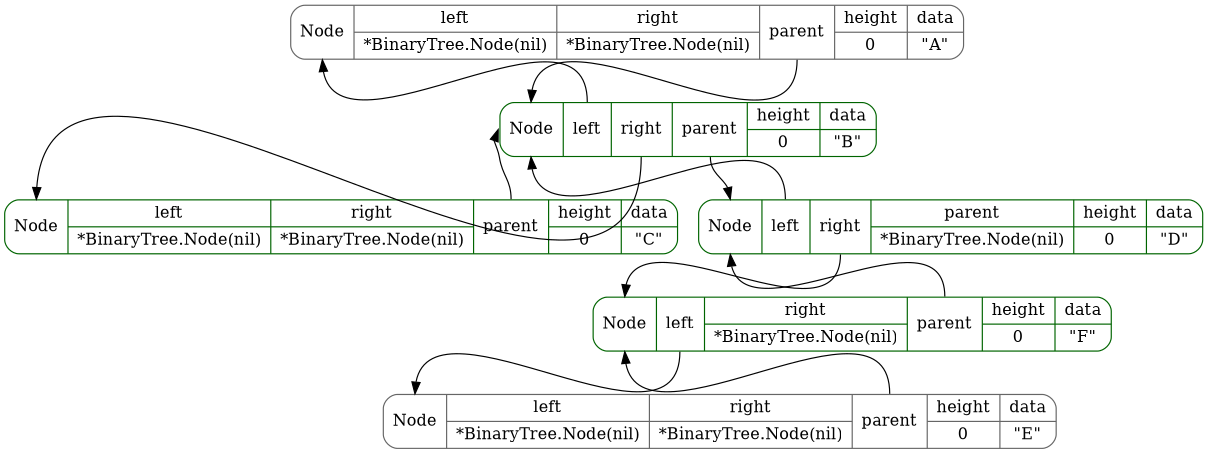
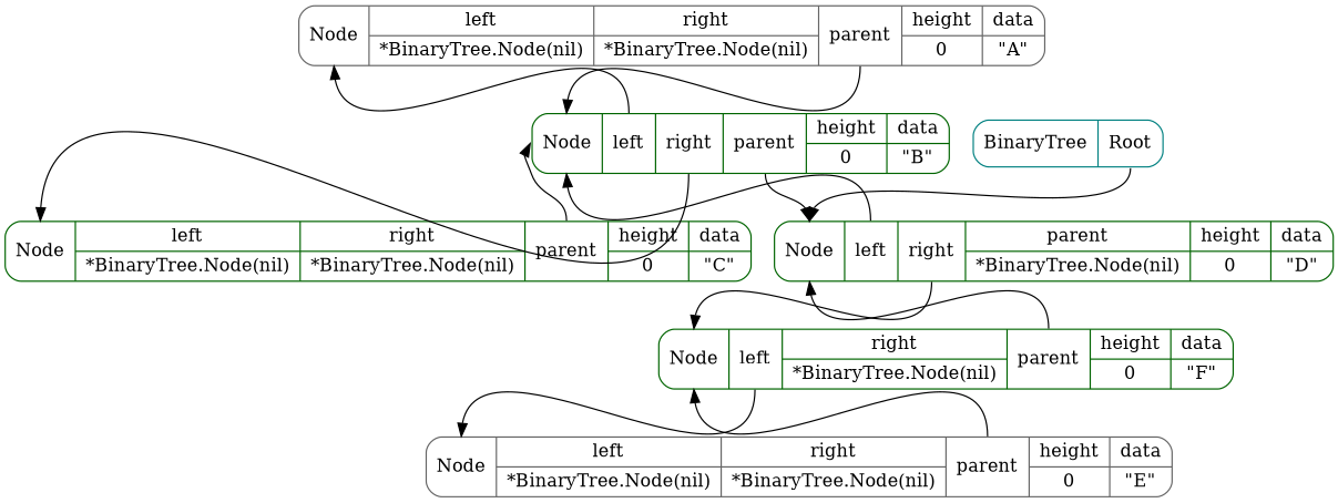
  digraph {
    node [shape=Mrecord color=darkgreen]
    edge [headport=name tailport=f2]
    n1 [label="<name> Node |{<f0> left | *BinaryTree.Node(nil)} |{<f1> right | *BinaryTree.Node(nil)} |<f2> parent|{<f3> height | 0} |{<f4> data | \"A\"}  " color=gray40]
    n2 [label="<name> Node |<f0> left|<f1> right|<f2> parent|{<f3> height | 0} |{<f4> data | \"B\"}  "]
    n3 [label="<name> Node |{<f0> left | *BinaryTree.Node(nil)} |{<f1> right | *BinaryTree.Node(nil)} |<f2> parent|{<f3> height | 0} |{<f4> data | \"C\"}  "]
    n4 [label="<name> Node |<f0> left|<f1> right|{<f2> parent | *BinaryTree.Node(nil)} |{<f3> height | 0} |{<f4> data | \"D\"}  "]
    n5 [label="<name> Node |<f0> left|{<f1> right | *BinaryTree.Node(nil)} |<f2> parent|{<f3> height | 0} |{<f4> data | \"F\"}  "]
    n6 [label="<name> Node |{<f0> left | *BinaryTree.Node(nil)} |{<f1> right | *BinaryTree.Node(nil)} |<f2> parent|{<f3> height | 0} |{<f4> data | \"E\"}  " color=gray40]
+   n7 [label="<name> BinaryTree |<f0> Root " color=teal]
    n1 -> n2
    n2 -> n1 [tailport=f0]
    n2 -> n3 [tailport=f1]
    n2 -> n4
    n3 -> n2
    n4 -> n2 [tailport=f0]
    n4 -> n5 [tailport=f1]
    n5 -> n4
    n5 -> n6 [tailport=f0]
    n6 -> n5
+   n7 -> n4 [tailport=f0]
  }
